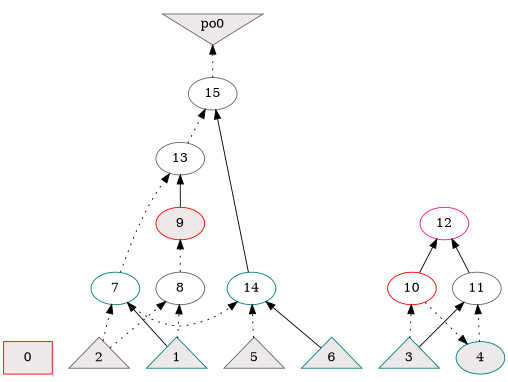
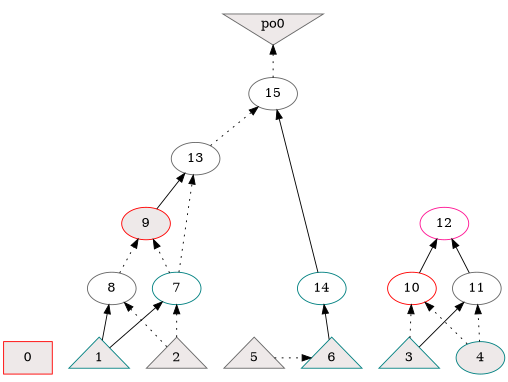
  digraph {
    rankdir=BT
    node [color=gray40 fillcolor=snow2 shape=ellipse style=filled]
    edge [style=dotted]
    n1 [color=red label=0 shape=box]
    n2 [color=teal label=1 shape=triangle]
    n3 [label=2 shape=triangle]
    n4 [color=teal label=3 shape=triangle]
    n5 [color=teal label=4]
    n6 [label=5 shape=triangle]
    n7 [color=teal label=6 shape=triangle]
    n8 [color=teal fillcolor=white label=7]
    n9 [fillcolor=white label=8]
    n10 [color=red fillcolor=white label=10]
    n11 [fillcolor=white label=11]
    n12 [color=teal fillcolor=white label=14]
    n13 [color=red label=9]
    n14 [color=deeppink fillcolor=white label=12]
    n15 [fillcolor=white label=13]
    n16 [fillcolor=white label=15]
    po0 [shape=invtriangle]
    subgraph sub_1 {
      rank=same
      n1
      n2
      n3
      n4
      n5
      n6
      n7
    }
    subgraph sub_2 {
      rank=same
      n8
      n9
      n10
      n11
      n12
    }
    subgraph sub_3 {
      rank=same
      n13
      n14
    }
    subgraph sub_4 {
      rank=same
      n15
    }
    subgraph sub_5 {
      rank=same
      n16
    }
    subgraph sub_6 {
      rank=same
      po0
    }
    n2 -> n8 [style=solid]
-   n2 -> n9
+   n2 -> n9 [style=solid]
    n3 -> n8
    n3 -> n9
    n4 -> n10
    n4 -> n11 [style=solid]
-   n10 -> n5
+   n5 -> n10
    n5 -> n11
-   n6 -> n12
+   n6 -> n7
    n7 -> n12 [style=solid]
-   n8 -> n12
+   n8 -> n13
    n8 -> n15
    n9 -> n13
    n10 -> n14 [style=solid]
    n11 -> n14 [style=solid]
    n12 -> n16 [style=solid]
    n13 -> n15 [style=solid]
    n15 -> n16
    n16 -> po0
  }
